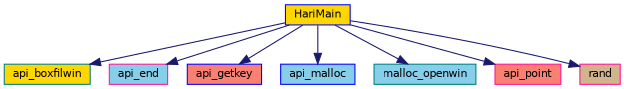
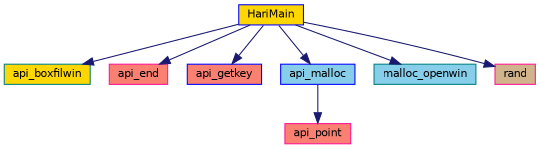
  digraph {
    rankdir=TB
    node [color=blue fillcolor=skyblue fontname=Helvetica fontsize=10 shape=record style=filled]
    edge [color=midnightblue fontname=Helvetica fontsize=10 labelfontname=Helvetica labelfontsize=10 style=solid]
    n1 [fillcolor=gold fontcolor=black height=0.2 label=HariMain width=0.4]
    n2 [color=teal fillcolor=gold height=0.2 label=api_boxfilwin width=0.4]
-   n3 [color=deeppink height=0.2 label=api_end width=0.4]
+   n3 [color=deeppink fillcolor=salmon height=0.2 label=api_end width=0.4]
    n4 [fillcolor=salmon height=0.2 label=api_getkey width=0.4]
    n5 [height=0.2 label=api_malloc width=0.4]
    n6 [color=teal height=0.2 label=malloc_openwin width=0.4]
    n7 [color=deeppink fillcolor=salmon height=0.2 label=api_point width=0.4]
    n8 [color=deeppink fillcolor=tan height=0.2 label=rand width=0.4]
    n1 -> n2
    n1 -> n3
    n1 -> n4
    n1 -> n5
    n1 -> n6
-   n1 -> n7
+   n5 -> n7
    n1 -> n8
  }
